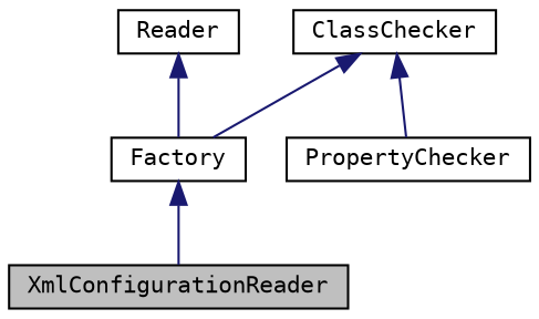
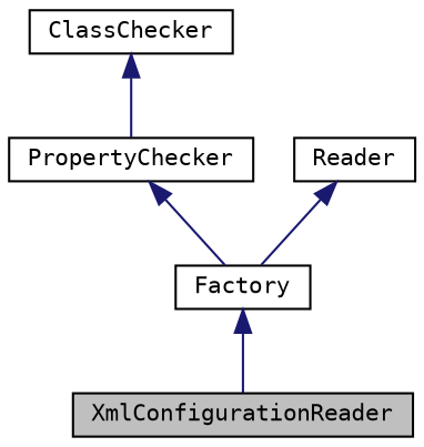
  digraph {
    fontname="DejaVu Sans Mono"
    node [color=black fillcolor=white fontname="DejaVu Sans Mono" fontsize=10 shape=record style=filled]
    edge [color=midnightblue dir=back fontname="DejaVu Sans Mono" fontsize=10 labelfontname=Helvetica labelfontsize=10 style=solid]
    n1 [fillcolor=grey75 fontcolor=black height=0.2 label=XmlConfigurationReader width=0.4]
    n2 [height=0.2 label=Factory width=0.4]
    n3 [height=0.2 label=ClassChecker width=0.4]
    n4 [height=0.2 label=PropertyChecker width=0.4]
    n5 [height=0.2 label=Reader width=0.4]
    n2 -> n1
-   n3 -> n2
+   n4 -> n2
    n3 -> n4
    n5 -> n2
  }
